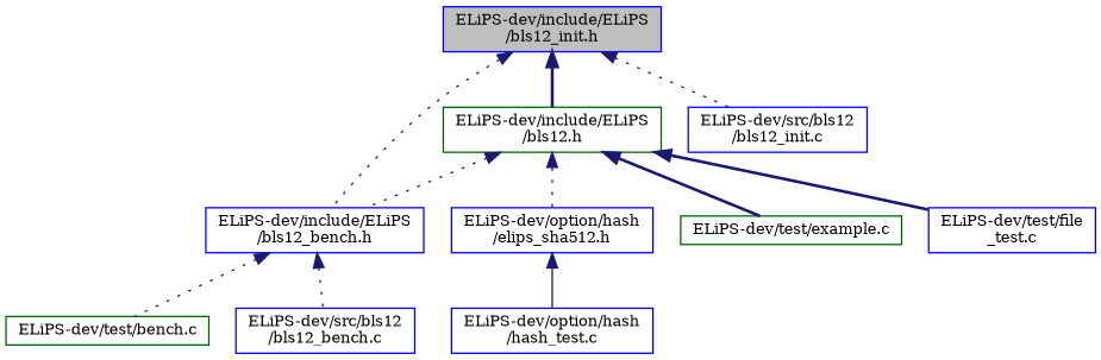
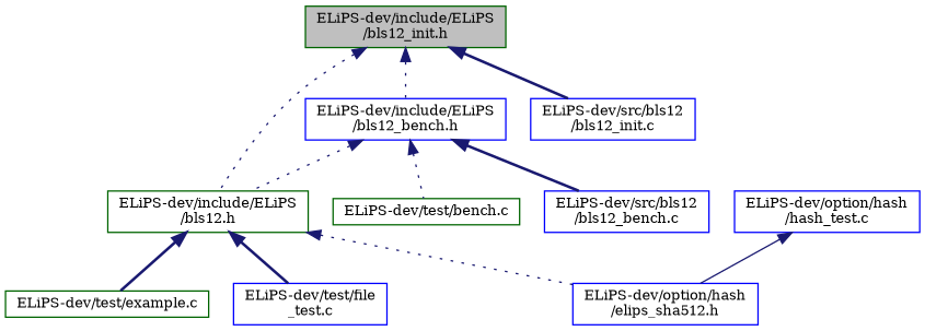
  digraph {
    fontname="DejaVu Serif"
    node [color=blue fillcolor=white fontname="DejaVu Serif" fontsize=10 shape=record style=filled]
    edge [color=midnightblue dir=back fontname="DejaVu Serif" fontsize=10 labelfontname=Helvetica labelfontsize=10 style=bold]
-   n1 [fillcolor=grey75 fontcolor=black height=0.2 label="ELiPS-dev/include/ELiPS\l/bls12_init.h" width=0.4]
+   n1 [color=darkgreen fillcolor=grey75 fontcolor=black height=0.2 label="ELiPS-dev/include/ELiPS\l/bls12_init.h" width=0.4]
    n2 [color=darkgreen height=0.2 label="ELiPS-dev/include/ELiPS\l/bls12.h" width=0.4]
    n3 [height=0.2 label="ELiPS-dev/include/ELiPS\l/bls12_bench.h" width=0.4]
    n4 [height=0.2 label="ELiPS-dev/src/bls12\l/bls12_init.c" width=0.4]
    n5 [height=0.2 label="ELiPS-dev/option/hash\l/elips_sha512.h" width=0.4]
    n6 [color=darkgreen height=0.2 label="ELiPS-dev/test/example.c" width=0.4]
    n7 [height=0.2 label="ELiPS-dev/test/file\l_test.c" width=0.4]
    n8 [color=darkgreen height=0.2 label="ELiPS-dev/test/bench.c" width=0.4]
    n9 [height=0.2 label="ELiPS-dev/src/bls12\l/bls12_bench.c" width=0.4]
    n10 [height=0.2 label="ELiPS-dev/option/hash\l/hash_test.c" width=0.4]
-   n1 -> n2
+   n1 -> n2 [style=dotted]
    n1 -> n3 [style=dotted]
-   n1 -> n4 [style=dotted]
+   n1 -> n4
    n2 -> n5 [style=dotted]
    n2 -> n6
    n2 -> n7
-   n2 -> n3 [style=dotted]
+   n3 -> n2 [style=dotted]
    n3 -> n8 [style=dotted]
-   n3 -> n9 [style=dotted]
-   n5 -> n10 [style=solid]
+   n3 -> n9
+   n10 -> n5 [style=solid]
  }
